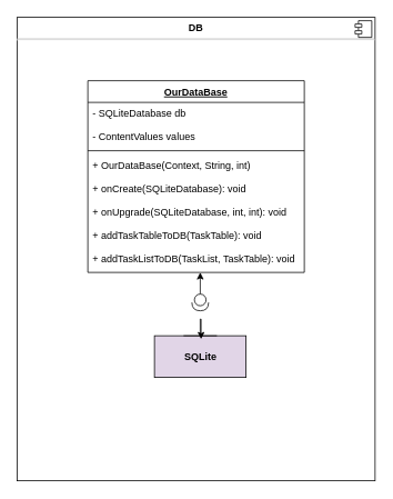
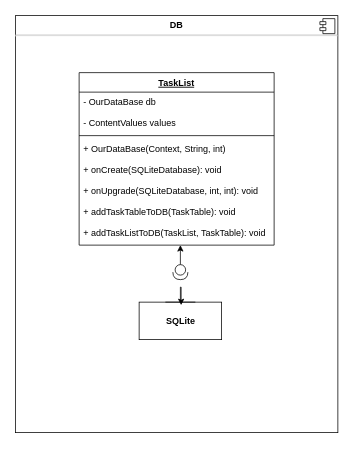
  <mxCell id="0" />
  <mxCell id="1" parent="0" />
  <mxCell id="2" value="&lt;p style=&quot;margin: 0px ; margin-top: 6px ; text-align: center&quot;&gt;&lt;b&gt;DB&lt;/b&gt;&lt;/p&gt;&lt;hr&gt;&lt;p style=&quot;margin: 0px ; margin-left: 8px&quot;&gt;&lt;br&gt;&lt;br&gt;&lt;/p&gt;" style="align=left;overflow=fill;html=1;fontColor=#000000;" vertex="1" parent="1"><mxGeometry x="20" y="20" width="430" height="556" as="geometry" /></mxCell>
  <mxCell id="3" value="" style="shape=component;jettyWidth=8;jettyHeight=4;" vertex="1" parent="2"><mxGeometry x="1" width="20" height="20" relative="1" as="geometry"><mxPoint x="-24" y="4" as="offset" /></mxGeometry></mxCell>
  <mxCell id="4" value="" style="group" vertex="1" connectable="0" parent="2"><mxGeometry x="85" y="76" width="260" height="356" as="geometry" /></mxCell>
  <mxCell id="5" value="" style="group" vertex="1" connectable="0" parent="4"><mxGeometry width="260" height="356" as="geometry" /></mxCell>
  <mxCell id="6" style="edgeStyle=orthogonalEdgeStyle;rounded=0;orthogonalLoop=1;jettySize=auto;html=1;exitX=0;exitY=0.5;exitDx=0;exitDy=0;exitPerimeter=0;entryX=0.5;entryY=1.003;entryDx=0;entryDy=0;entryPerimeter=0;fontColor=#000000;" edge="1" parent="5" source="12"><mxGeometry relative="1" as="geometry"><mxPoint x="135" y="230" as="targetPoint" /></mxGeometry></mxCell>
- <mxCell id="7" value="OurDataBase" style="swimlane;fontStyle=5;align=center;verticalAlign=top;childLayout=stackLayout;horizontal=1;startSize=26;horizontalStack=0;resizeParent=1;resizeParentMax=0;resizeLast=0;collapsible=1;marginBottom=0;fontColor=#000000;" vertex="1" parent="5"><mxGeometry width="260" height="230" as="geometry" /></mxCell>
- <mxCell id="8" value="- SQLiteDatabase db&#10; &#10;- ContentValues values&#10;" style="text;strokeColor=none;fillColor=none;align=left;verticalAlign=top;spacingLeft=4;spacingRight=4;overflow=hidden;rotatable=0;points=[[0,0.5],[1,0.5]];portConstraint=eastwest;" vertex="1" parent="7"><mxGeometry y="26" width="260" height="54" as="geometry" /></mxCell>
+ <mxCell id="7" value="TaskList" style="swimlane;fontStyle=5;align=center;verticalAlign=top;childLayout=stackLayout;horizontal=1;startSize=26;horizontalStack=0;resizeParent=1;resizeParentMax=0;resizeLast=0;collapsible=1;marginBottom=0;fontColor=#000000;" vertex="1" parent="5"><mxGeometry width="260" height="230" as="geometry" /></mxCell>
+ <mxCell id="8" value="- OurDataBase db&#10; &#10;- ContentValues values&#10;" style="text;strokeColor=none;fillColor=none;align=left;verticalAlign=top;spacingLeft=4;spacingRight=4;overflow=hidden;rotatable=0;points=[[0,0.5],[1,0.5]];portConstraint=eastwest;" vertex="1" parent="7"><mxGeometry y="26" width="260" height="54" as="geometry" /></mxCell>
  <mxCell id="9" value="" style="line;strokeWidth=1;fillColor=none;align=left;verticalAlign=middle;spacingTop=-1;spacingLeft=3;spacingRight=3;rotatable=0;labelPosition=right;points=[];portConstraint=eastwest;" vertex="1" parent="7"><mxGeometry y="80" width="260" height="8" as="geometry" /></mxCell>
  <mxCell id="10" value="+ OurDataBase(Context, String, int)&#10;&#10;+ onCreate(SQLiteDatabase): void&#10;&#10;+ onUpgrade(SQLiteDatabase, int, int): void&#10;&#10;+ addTaskTableToDB(TaskTable): void&#10;&#10;+ addTaskListToDB(TaskList, TaskTable): void&#10;  &#10;+ addTaskToDB(Task, TaskList): void&#10;&#10;+ removeTaskTableFromDB(TaskTable): void&#10;&#10;+ removeTaskListFromDB(TaskList): void&#10;&#10;+ removeTaskFromDB(Task): void&#10;" style="text;strokeColor=none;fillColor=none;align=left;verticalAlign=top;spacingLeft=4;spacingRight=4;overflow=hidden;rotatable=0;points=[[0,0.5],[1,0.5]];portConstraint=eastwest;" vertex="1" parent="7"><mxGeometry y="88" width="260" height="142" as="geometry" /></mxCell>
- <mxCell id="11" value="&lt;b&gt;SQLite&lt;/b&gt;" style="html=1;fontColor=#000000;fillColor=#e1d5e7;" vertex="1" parent="5"><mxGeometry x="80" y="306" width="110" height="50" as="geometry" /></mxCell>
+ <mxCell id="11" value="&lt;b&gt;SQLite&lt;/b&gt;" style="html=1;fontColor=#000000;" vertex="1" parent="5"><mxGeometry x="80" y="306" width="110" height="50" as="geometry" /></mxCell>
  <mxCell id="12" value="" style="shape=providedRequiredInterface;html=1;verticalLabelPosition=bottom;fontColor=#000000;rotation=90;" vertex="1" parent="5"><mxGeometry x="125" y="256" width="20" height="20" as="geometry" /></mxCell>
  <mxCell id="13" value="" style="line;strokeWidth=1;fillColor=none;align=left;verticalAlign=middle;spacingTop=-1;spacingLeft=3;spacingRight=3;rotatable=0;labelPosition=right;points=[];portConstraint=eastwest;fontColor=#000000;" vertex="1" parent="5"><mxGeometry x="115" y="302" width="40" height="8" as="geometry" /></mxCell>
  <mxCell id="14" style="edgeStyle=orthogonalEdgeStyle;rounded=0;orthogonalLoop=1;jettySize=auto;html=1;entryX=0.525;entryY=1;entryDx=0;entryDy=0;entryPerimeter=0;fontColor=#000000;" edge="1" parent="5" source="11" target="13"><mxGeometry relative="1" as="geometry" /></mxCell>
